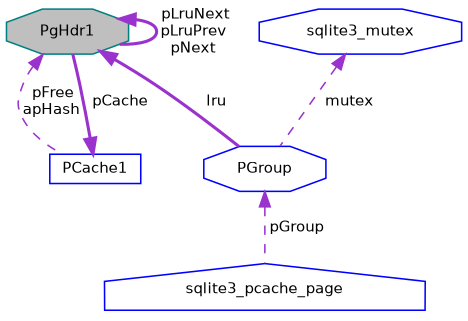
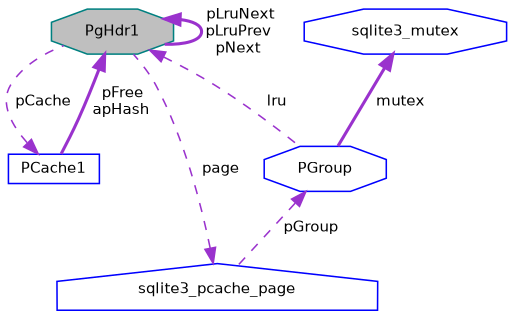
  digraph {
    node [color=blue fillcolor=white fontname=Helvetica fontsize=10 shape=octagon style=filled]
    edge [color=darkorchid3 dir=back fontname=Helvetica fontsize=10 labelfontname=Helvetica labelfontsize=10 style=dashed]
    n1 [color=teal fillcolor=grey75 fontcolor=black height=0.2 label=PgHdr1 width=0.4]
    n2 [height=0.2 label=PCache1 shape=box width=0.4]
    n3 [height=0.2 label=PGroup width=0.4]
    n4 [height=0.2 label=sqlite3_pcache_page shape=house width=0.4]
    n5 [height=0.2 label=sqlite3_mutex width=0.4]
    n1 -> n1 [label=" pLruNext\npLruPrev\npNext" style=bold]
-   n1 -> n2 [label=" pFree\napHash"]
-   n1 -> n3 [label=" lru" style=bold]
-   n2 -> n1 [label=" pCache" style=bold]
+   n1 -> n2 [label=" pFree\napHash" style=bold]
+   n1 -> n3 [label=" lru"]
+   n2 -> n1 [label=" pCache"]
    n3 -> n4 [label=" pGroup"]
-   n5 -> n3 [label=" mutex"]
+   n4 -> n1 [label=" page"]
+   n5 -> n3 [label=" mutex" style=bold]
  }
